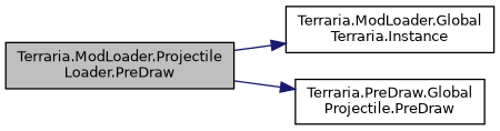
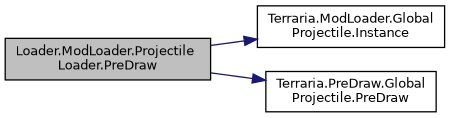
  digraph {
    rankdir=LR
    node [color=black fillcolor=white fontname=Helvetica fontsize=10 shape=record style=filled]
    edge [color=midnightblue fontname=Helvetica fontsize=10 labelfontname=Helvetica labelfontsize=10 style=solid]
-   n1 [fillcolor=grey75 fontcolor=black height=0.2 label="Terraria.ModLoader.Projectile\lLoader.PreDraw" width=0.4]
-   n2 [height=0.2 label="Terraria.ModLoader.Global\lTerraria.Instance" width=0.4]
+   n1 [fillcolor=grey75 fontcolor=black height=0.2 label="Loader.ModLoader.Projectile\lLoader.PreDraw" width=0.4]
+   n2 [height=0.2 label="Terraria.ModLoader.Global\lProjectile.Instance" width=0.4]
    n3 [height=0.2 label="Terraria.PreDraw.Global\lProjectile.PreDraw" width=0.4]
    n1 -> n2
    n1 -> n3
  }
